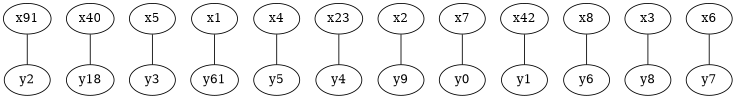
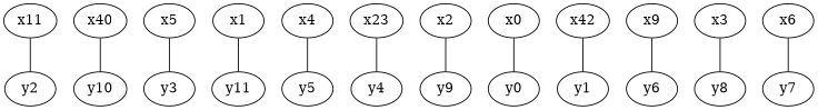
  strict graph {
-   x11 [label=x91]
+   x11
    y2
    n3 [label=x40]
-   y10 [label=y18]
+   y10
    x5
    y3
    x1
-   y11 [label=y61]
+   y11
    x4
    y5
    n11 [label=x23]
    y4
    x2
    y9
-   x0 [label=x7]
+   x0
    y0
    n17 [label=x42]
    y1
-   x8
+   x8 [label=x9]
    y6
    x3
    y8
    x6
    y7
    x11 -- y2
    n3 -- y10
    x5 -- y3
    x1 -- y11
    x4 -- y5
    n11 -- y4
    x2 -- y9
    x0 -- y0
    n17 -- y1
    x8 -- y6
    x3 -- y8
    x6 -- y7
  }
